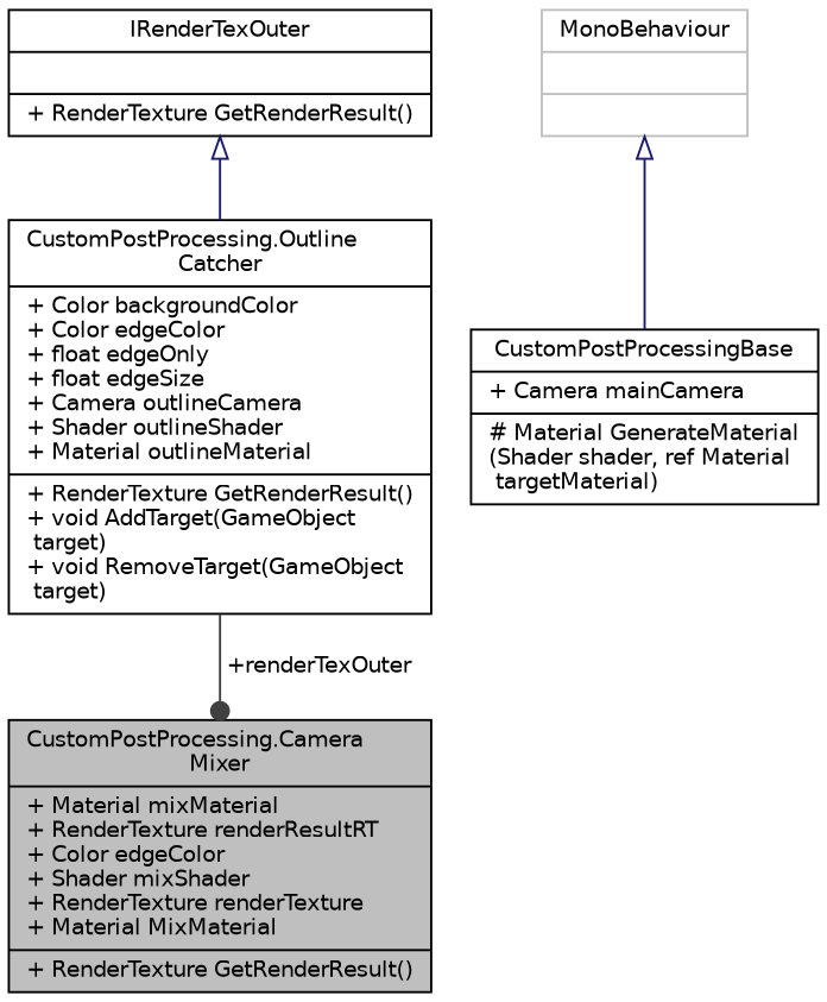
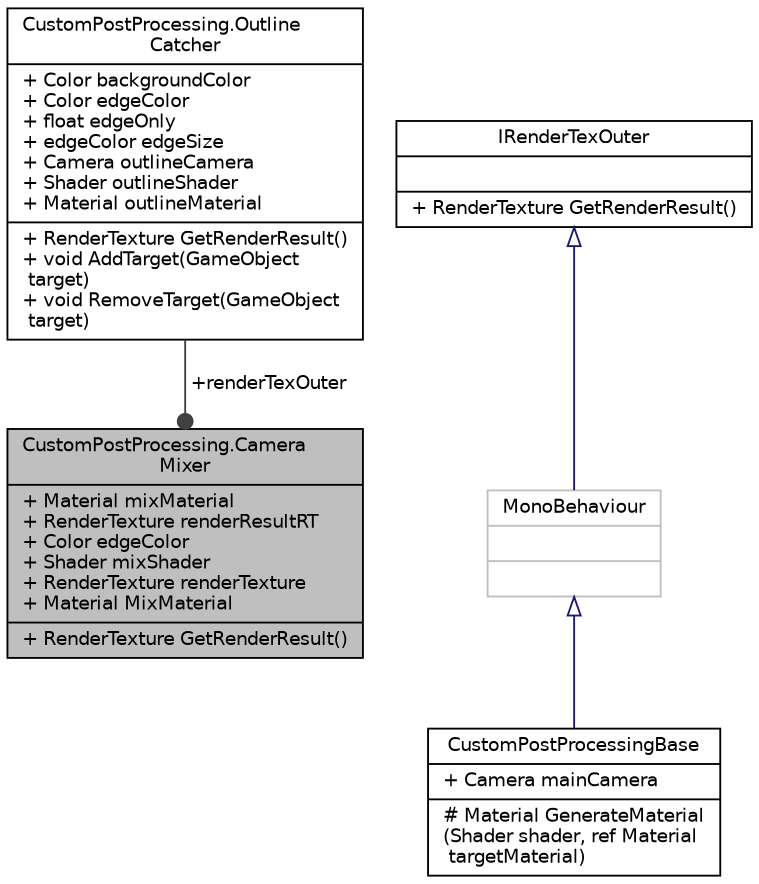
  digraph {
    node [color=black fillcolor=white fontname=Helvetica fontsize=10 shape=record style=filled]
    edge [color=midnightblue fontname=Helvetica fontsize=10 labelfontname=Helvetica labelfontsize=10 style=solid arrowtail=onormal dir=back]
    n1 [fillcolor=grey75 fontcolor=black height=0.2 label="{CustomPostProcessing.Camera\lMixer\n|+ Material mixMaterial\l+ RenderTexture renderResultRT\l+ Color edgeColor\l+ Shader mixShader\l+ RenderTexture renderTexture\l+ Material MixMaterial\l|+ RenderTexture GetRenderResult()\l}" width=0.4]
    n2 [height=0.2 label="{CustomPostProcessingBase\n|+ Camera mainCamera\l|# Material GenerateMaterial\l(Shader shader, ref Material\l targetMaterial)\l}" width=0.4]
-   n3 [height=0.2 label="{CustomPostProcessing.Outline\lCatcher\n|+ Color backgroundColor\l+ Color edgeColor\l+ float edgeOnly\l+ float edgeSize\l+ Camera outlineCamera\l+ Shader outlineShader\l+ Material outlineMaterial\l|+ RenderTexture GetRenderResult()\l+ void AddTarget(GameObject\l target)\l+ void RemoveTarget(GameObject\l target)\l}" width=0.4]
+   n3 [height=0.2 label="{CustomPostProcessing.Outline\lCatcher\n|+ Color backgroundColor\l+ Color edgeColor\l+ float edgeOnly\l+ edgeColor edgeSize\l+ Camera outlineCamera\l+ Shader outlineShader\l+ Material outlineMaterial\l|+ RenderTexture GetRenderResult()\l+ void AddTarget(GameObject\l target)\l+ void RemoveTarget(GameObject\l target)\l}" width=0.4]
    n4 [color=grey75 height=0.2 label="{MonoBehaviour\n||}" width=0.4]
    n5 [height=0.2 label="{IRenderTexOuter\n||+ RenderTexture GetRenderResult()\l}" width=0.4]
    n3 -> n1 [arrowhead=dot color=grey25 label=" +renderTexOuter" arrowtail="" dir=""]
    n4 -> n2
-   n5 -> n3
+   n5 -> n4
  }
